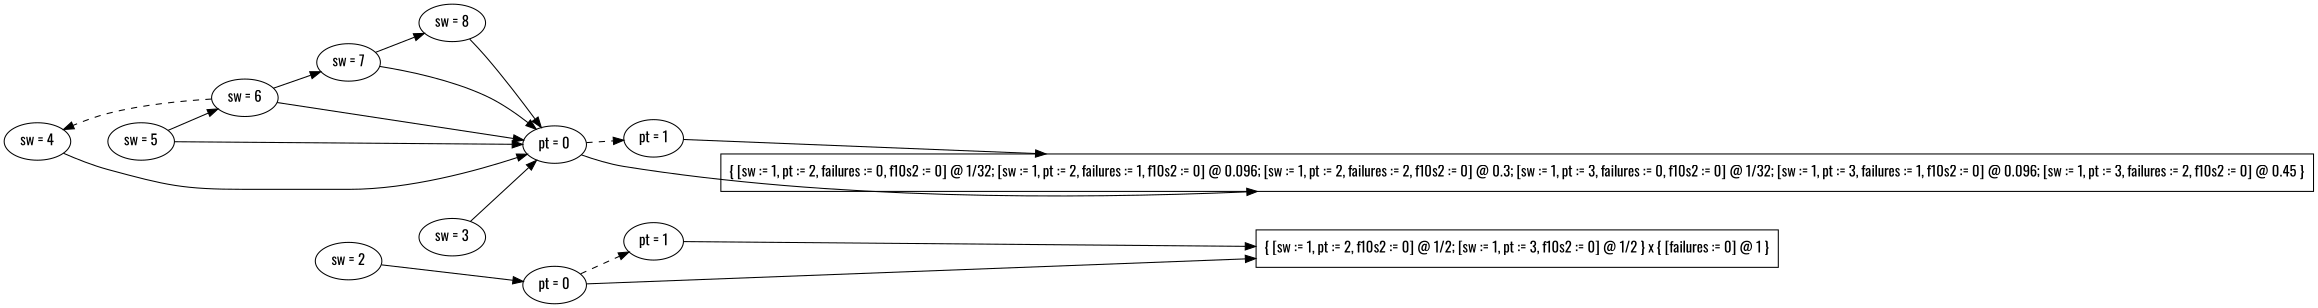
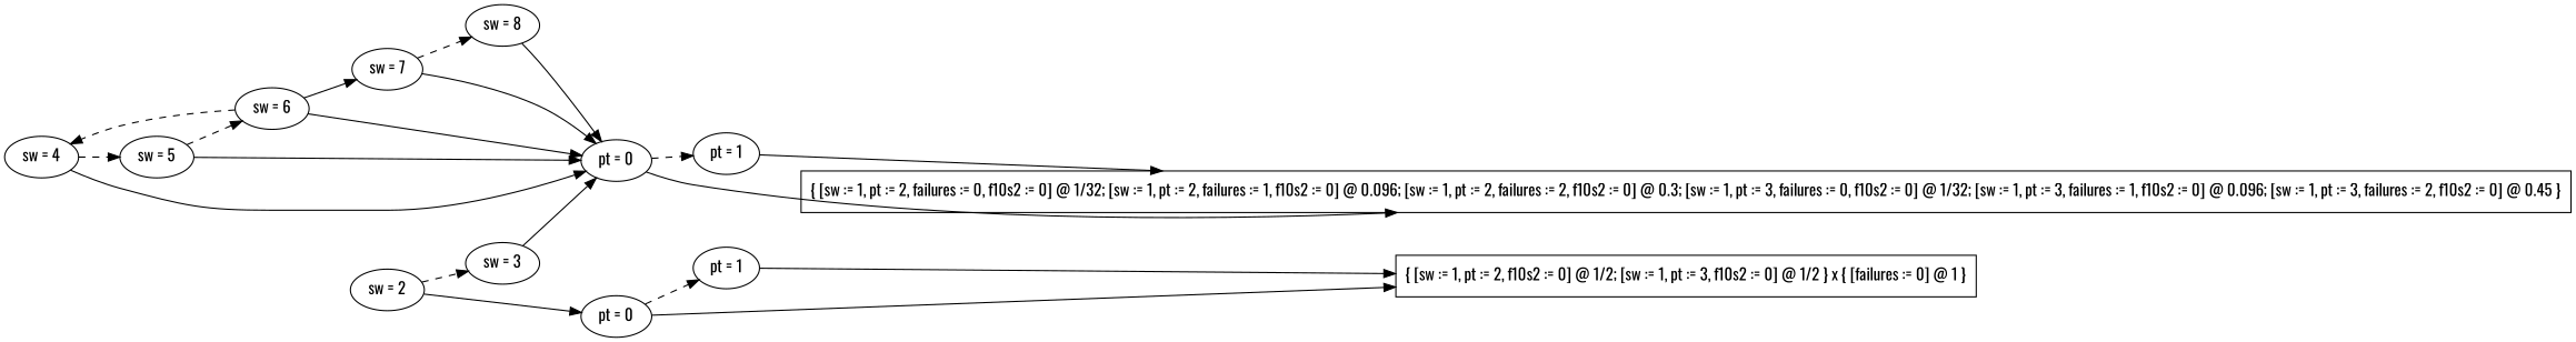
  digraph {
    fontname=Oswald
    rankdir=LR
    node [fontname=Oswald]
    edge [fontname=Oswald]
    n1 [label="sw = 4"]
    n2 [label="pt = 1"]
    n3 [label="pt = 1"]
    n4 [label="sw = 5"]
    n5 [label="sw = 7"]
    n6 [label="sw = 3"]
    n7 [label="sw = 2"]
    n8 [label="sw = 8"]
    n9 [label="sw = 6"]
    n10 [label="pt = 0"]
    n11 [label="pt = 0"]
    n12 [label="{ [sw := 1, pt := 2, f10s2 := 0] @ 1/2; [sw := 1, pt := 3, f10s2 := 0] @ 1/2 } x { [failures := 0] @ 1 }" shape=box]
    n13 [label="{ [sw := 1, pt := 2, failures := 0, f10s2 := 0] @ 1/32; [sw := 1, pt := 2, failures := 1, f10s2 := 0] @ 0.096; [sw := 1, pt := 2, failures := 2, f10s2 := 0] @ 0.3; [sw := 1, pt := 3, failures := 0, f10s2 := 0] @ 1/32; [sw := 1, pt := 3, failures := 1, f10s2 := 0] @ 0.096; [sw := 1, pt := 3, failures := 2, f10s2 := 0] @ 0.45 }" shape=box]
    subgraph sub_1 {
      rank=same
      n1
    }
    subgraph sub_2 {
      rank=same
      n2
      n3
    }
    subgraph sub_3 {
      rank=same
      n4
    }
    subgraph sub_4 {
      rank=same
      n5
    }
    subgraph sub_5 {
      rank=same
      n6
    }
    subgraph sub_6 {
      rank=same
      n7
    }
    subgraph sub_7 {
      rank=same
      n8
    }
    subgraph sub_8 {
      rank=same
      n9
    }
    subgraph sub_9 {
      rank=same
      n10
      n11
    }
+   n1 -> n4 [style=dashed]
    n1 -> n11
    n2 -> n12
    n3 -> n13
-   n4 -> n9 [style=solid]
+   n4 -> n9 [style=dashed]
    n4 -> n11
-   n5 -> n8 [style=solid]
+   n5 -> n8 [style=dashed]
    n5 -> n11
    n6 -> n11
+   n7 -> n6 [style=dashed]
    n7 -> n10
    n8 -> n11
    n9 -> n1 [style=dashed]
    n9 -> n5 [style=solid]
    n9 -> n11
    n10 -> n2 [style=dashed]
    n10 -> n12
    n11 -> n3 [style=dashed]
    n11 -> n13
  }
